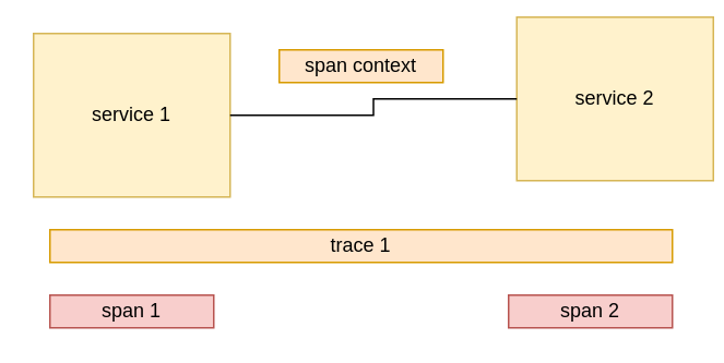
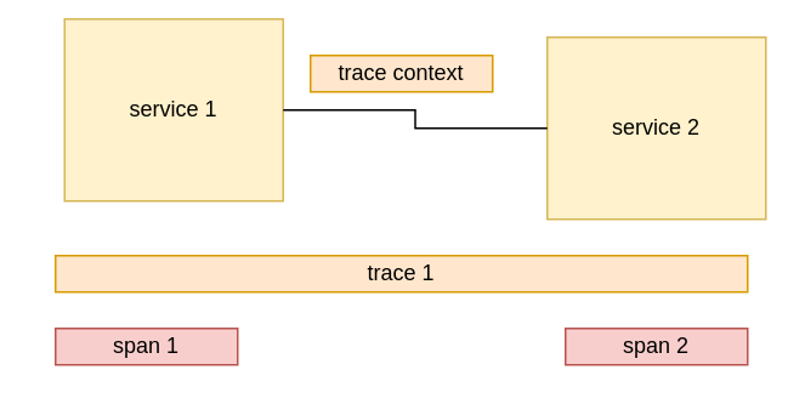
  <mxCell id="0" />
  <mxCell id="1" parent="0" />
- <mxCell id="2" value="service 1" style="rounded=0;whiteSpace=wrap;html=1;verticalAlign=middle;fillColor=#fff2cc;strokeColor=#d6b656;" vertex="1" parent="1"><mxGeometry x="20" y="20" width="120" height="100" as="geometry" /></mxCell>
- <mxCell id="3" value="service 2" style="rounded=0;whiteSpace=wrap;html=1;fillColor=#fff2cc;strokeColor=#d6b656;" vertex="1" parent="1"><mxGeometry x="315" y="10" width="120" height="100" as="geometry" /></mxCell>
+ <mxCell id="2" value="service 1" style="rounded=0;whiteSpace=wrap;html=1;verticalAlign=middle;fillColor=#fff2cc;strokeColor=#d6b656;" vertex="1" parent="1"><mxGeometry x="35" y="10" width="120" height="100" as="geometry" /></mxCell>
+ <mxCell id="3" value="service 2" style="rounded=0;whiteSpace=wrap;html=1;fillColor=#fff2cc;strokeColor=#d6b656;" vertex="1" parent="1"><mxGeometry x="300" y="20" width="120" height="100" as="geometry" /></mxCell>
  <mxCell id="4" value="trace 1" style="rounded=0;whiteSpace=wrap;html=1;fillColor=#ffe6cc;strokeColor=#d79b00;" vertex="1" parent="1"><mxGeometry x="30" y="140" width="380" height="20" as="geometry" /></mxCell>
  <mxCell id="5" value="span 1" style="rounded=0;whiteSpace=wrap;html=1;fillColor=#f8cecc;strokeColor=#b85450;" vertex="1" parent="1"><mxGeometry x="30" y="180" width="100" height="20" as="geometry" /></mxCell>
  <mxCell id="6" value="span 2" style="rounded=0;whiteSpace=wrap;html=1;fillColor=#f8cecc;strokeColor=#b85450;" vertex="1" parent="1"><mxGeometry x="310" y="180" width="100" height="20" as="geometry" /></mxCell>
  <mxCell id="7" style="edgeStyle=orthogonalEdgeStyle;rounded=0;orthogonalLoop=1;jettySize=auto;html=1;exitX=1;exitY=0.5;exitDx=0;exitDy=0;entryX=0;entryY=0.5;entryDx=0;entryDy=0;endArrow=none;" edge="1" parent="1" source="2" target="3"><mxGeometry relative="1" as="geometry" /></mxCell>
- <mxCell id="8" value="span context" style="rounded=0;whiteSpace=wrap;html=1;fillColor=#ffe6cc;strokeColor=#d79b00;" vertex="1" parent="1"><mxGeometry x="170" y="30" width="100" height="20" as="geometry" /></mxCell>
+ <mxCell id="8" value="trace context" style="rounded=0;whiteSpace=wrap;html=1;fillColor=#ffe6cc;strokeColor=#d79b00;" vertex="1" parent="1"><mxGeometry x="170" y="30" width="100" height="20" as="geometry" /></mxCell>
